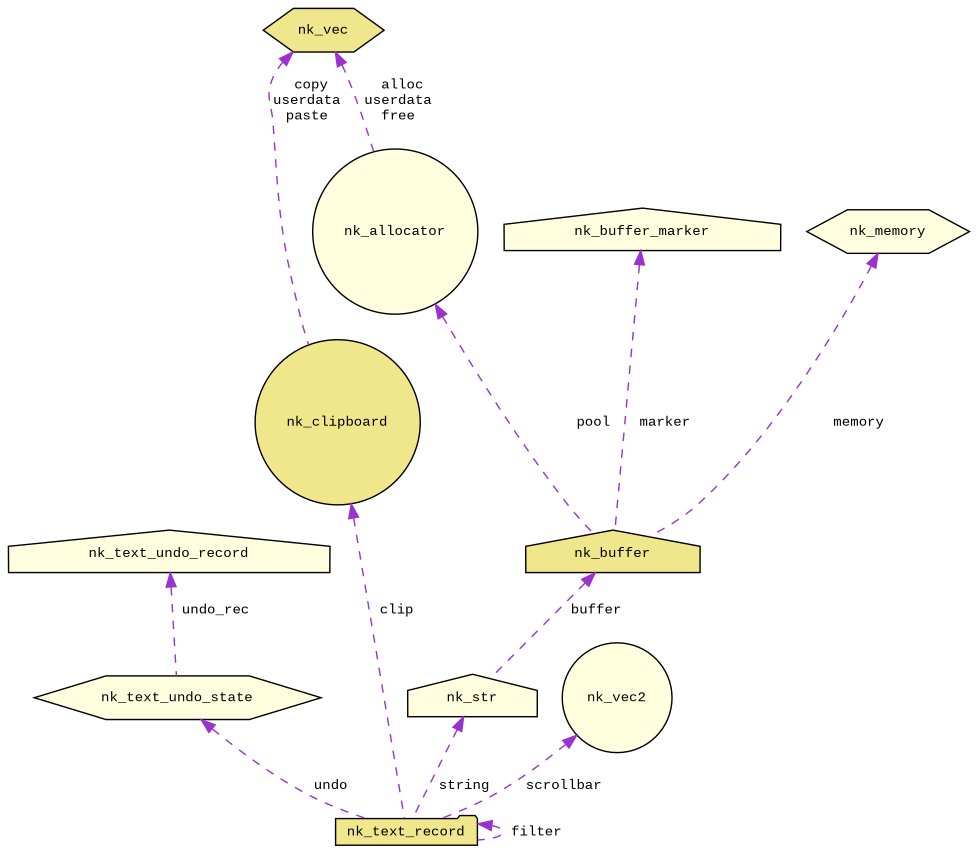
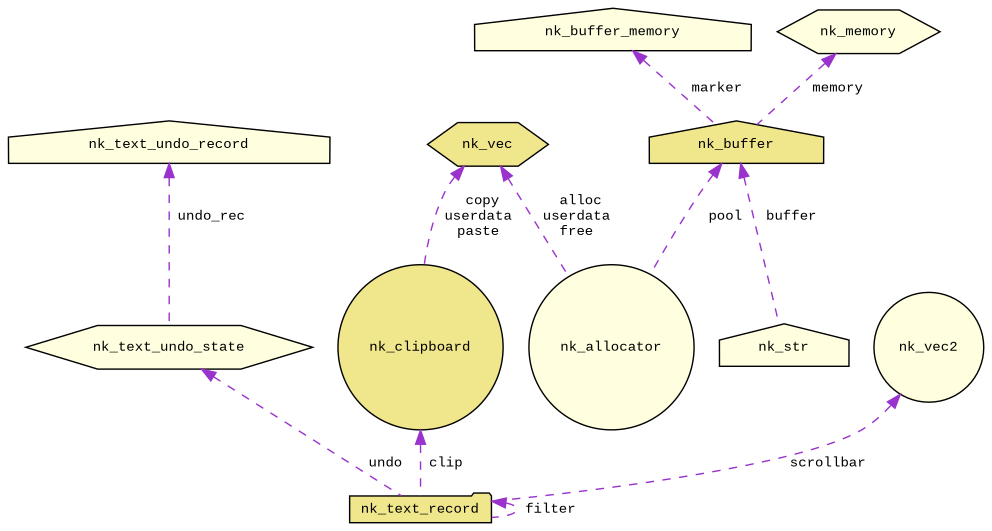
  digraph {
    fontname="Liberation Mono"
    node [color=black fillcolor=lightyellow fontname="Liberation Mono" fontsize=10 shape=house style=filled]
    edge [color=darkorchid3 dir=back fontname="Liberation Mono" fontsize=10 labelfontname=Helvetica labelfontsize=10 style=dashed]
    n1 [fillcolor=khaki fontcolor=black height=0.2 label=nk_text_record shape=folder width=0.4]
    n2 [height=0.2 label=nk_text_undo_state shape=hexagon width=0.4]
    n3 [height=0.2 label=nk_text_undo_record width=0.4]
    n4 [fillcolor=khaki height=0.2 label=nk_clipboard shape=circle width=0.4]
    n5 [fillcolor=khaki height=0.2 label=nk_vec shape=hexagon width=0.4]
    n6 [height=0.2 label=nk_allocator shape=circle width=0.4]
    n7 [fillcolor=khaki height=0.2 label=nk_buffer width=0.4]
    n8 [height=0.2 label=nk_vec2 shape=circle width=0.4]
    n9 [height=0.2 label=nk_str width=0.4]
-   n10 [height=0.2 label=nk_buffer_marker width=0.4]
+   n10 [height=0.2 label=nk_buffer_memory width=0.4]
    n11 [height=0.2 label=nk_memory shape=hexagon width=0.4]
    n1 -> n1 [label=" filter"]
    n2 -> n1 [label=" undo"]
    n3 -> n2 [label=" undo_rec"]
    n4 -> n1 [label=" clip"]
    n5 -> n4 [label=" copy\nuserdata\npaste"]
    n5 -> n6 [label=" alloc\nuserdata\nfree"]
-   n6 -> n7 [label=" pool"]
+   n7 -> n6 [label=" pool"]
    n7 -> n9 [label=" buffer"]
    n8 -> n1 [label=" scrollbar"]
-   n9 -> n1 [label=" string"]
    n10 -> n7 [label=" marker"]
    n11 -> n7 [label=" memory"]
  }
